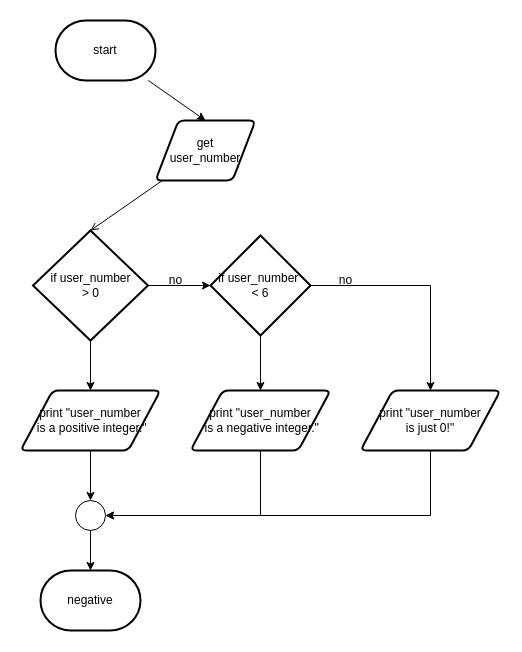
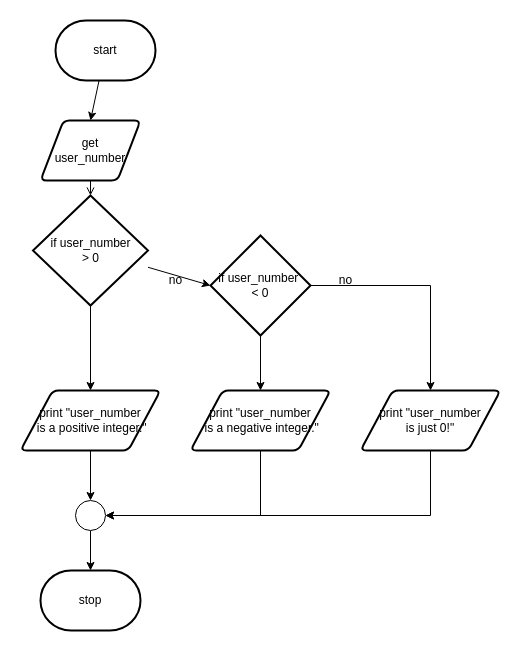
  <mxCell id="0" />
  <mxCell id="1" parent="0" />
  <mxCell id="2" style="edgeStyle=none;html=1;entryX=0.5;entryY=0;entryDx=0;entryDy=0;" parent="1" source="3" target="5" edge="1"><mxGeometry relative="1" as="geometry" /></mxCell>
  <mxCell id="3" value="start" style="strokeWidth=2;html=1;shape=mxgraph.flowchart.terminator;whiteSpace=wrap;" parent="1" vertex="1"><mxGeometry x="55" y="20" width="100" height="60" as="geometry" /></mxCell>
  <mxCell id="4" style="edgeStyle=none;html=1;entryX=0.5;entryY=0;entryDx=0;entryDy=0;entryPerimeter=0;endArrow=open;" edge="1" parent="1" source="5" target="9"><mxGeometry relative="1" as="geometry" /></mxCell>
- <mxCell id="5" value="get &lt;br&gt;user_number" style="shape=parallelogram;html=1;strokeWidth=2;perimeter=parallelogramPerimeter;whiteSpace=wrap;rounded=1;arcSize=12;size=0.23;" parent="1" vertex="1"><mxGeometry x="155" y="120" width="100" height="60" as="geometry" /></mxCell>
+ <mxCell id="5" value="get &lt;br&gt;user_number" style="shape=parallelogram;html=1;strokeWidth=2;perimeter=parallelogramPerimeter;whiteSpace=wrap;rounded=1;arcSize=12;size=0.23;" parent="1" vertex="1"><mxGeometry x="40" y="120" width="100" height="60" as="geometry" /></mxCell>
  <mxCell id="6" style="edgeStyle=orthogonalEdgeStyle;html=1;entryX=0;entryY=0.5;entryDx=0;entryDy=0;entryPerimeter=0;strokeColor=none;rounded=0;" parent="1" edge="1"><mxGeometry relative="1" as="geometry"><mxPoint x="215" y="460" as="targetPoint" /><mxPoint x="143.9" y="515" as="sourcePoint" /></mxGeometry></mxCell>
  <mxCell id="7" style="edgeStyle=none;html=1;" edge="1" parent="1" source="9"><mxGeometry relative="1" as="geometry"><mxPoint x="210" y="285" as="targetPoint" /></mxGeometry></mxCell>
  <mxCell id="8" style="edgeStyle=none;html=1;entryX=0.5;entryY=0;entryDx=0;entryDy=0;" edge="1" parent="1" source="9" target="16"><mxGeometry relative="1" as="geometry" /></mxCell>
- <mxCell id="9" value="if user_number &lt;br&gt;&amp;gt; 0" style="strokeWidth=2;html=1;shape=mxgraph.flowchart.decision;whiteSpace=wrap;" parent="1" vertex="1"><mxGeometry x="32.5" y="230" width="115" height="110" as="geometry" /></mxCell>
+ <mxCell id="9" value="if user_number &lt;br&gt;&amp;gt; 0" style="strokeWidth=2;html=1;shape=mxgraph.flowchart.decision;whiteSpace=wrap;" parent="1" vertex="1"><mxGeometry x="32.5" y="195" width="115" height="110" as="geometry" /></mxCell>
  <mxCell id="10" style="edgeStyle=none;html=1;" edge="1" parent="1" source="12" target="18"><mxGeometry relative="1" as="geometry" /></mxCell>
  <mxCell id="11" style="edgeStyle=orthogonalEdgeStyle;html=1;entryX=0.5;entryY=0;entryDx=0;entryDy=0;rounded=0;" edge="1" parent="1" source="12" target="20"><mxGeometry relative="1" as="geometry" /></mxCell>
- <mxCell id="12" value="if user_number&amp;nbsp;&lt;br&gt;&amp;lt; 6" style="strokeWidth=2;html=1;shape=mxgraph.flowchart.decision;whiteSpace=wrap;" vertex="1" parent="1"><mxGeometry x="210" y="235" width="100" height="100" as="geometry" /></mxCell>
+ <mxCell id="12" value="if user_number&amp;nbsp;&lt;br&gt;&amp;lt; 0" style="strokeWidth=2;html=1;shape=mxgraph.flowchart.decision;whiteSpace=wrap;" vertex="1" parent="1"><mxGeometry x="210" y="235" width="100" height="100" as="geometry" /></mxCell>
  <mxCell id="13" value="no" style="text;html=1;align=center;verticalAlign=middle;resizable=0;points=[];autosize=1;strokeColor=none;fillColor=none;" vertex="1" parent="1"><mxGeometry x="160" y="270" width="30" height="20" as="geometry" /></mxCell>
  <mxCell id="14" value="no" style="text;html=1;align=center;verticalAlign=middle;resizable=0;points=[];autosize=1;strokeColor=none;fillColor=none;" vertex="1" parent="1"><mxGeometry x="330" y="270" width="30" height="20" as="geometry" /></mxCell>
  <mxCell id="15" style="edgeStyle=orthogonalEdgeStyle;rounded=0;html=1;entryX=0.5;entryY=0;entryDx=0;entryDy=0;entryPerimeter=0;" edge="1" parent="1" source="16" target="22"><mxGeometry relative="1" as="geometry" /></mxCell>
  <mxCell id="16" value="print &quot;user_number&lt;br&gt;&amp;nbsp;is a positive integer.&quot;" style="shape=parallelogram;html=1;strokeWidth=2;perimeter=parallelogramPerimeter;whiteSpace=wrap;rounded=1;arcSize=12;size=0.23;" vertex="1" parent="1"><mxGeometry x="20" y="390" width="140" height="60" as="geometry" /></mxCell>
  <mxCell id="17" style="edgeStyle=orthogonalEdgeStyle;rounded=0;html=1;entryX=1;entryY=0.5;entryDx=0;entryDy=0;entryPerimeter=0;exitX=0.5;exitY=1;exitDx=0;exitDy=0;" edge="1" parent="1" source="18" target="22"><mxGeometry relative="1" as="geometry" /></mxCell>
  <mxCell id="18" value="print &quot;user_number&lt;br&gt;&amp;nbsp;is a negative integer.&quot;" style="shape=parallelogram;html=1;strokeWidth=2;perimeter=parallelogramPerimeter;whiteSpace=wrap;rounded=1;arcSize=12;size=0.23;" vertex="1" parent="1"><mxGeometry x="190" y="390" width="140" height="60" as="geometry" /></mxCell>
  <mxCell id="19" style="edgeStyle=orthogonalEdgeStyle;rounded=0;html=1;entryX=1;entryY=0.5;entryDx=0;entryDy=0;entryPerimeter=0;exitX=0.5;exitY=1;exitDx=0;exitDy=0;" edge="1" parent="1" source="20" target="22"><mxGeometry relative="1" as="geometry" /></mxCell>
  <mxCell id="20" value="print &quot;user_number &lt;br&gt;is just 0!&quot;" style="shape=parallelogram;html=1;strokeWidth=2;perimeter=parallelogramPerimeter;whiteSpace=wrap;rounded=1;arcSize=12;size=0.23;" vertex="1" parent="1"><mxGeometry x="360" y="390" width="140" height="60" as="geometry" /></mxCell>
  <mxCell id="21" style="edgeStyle=orthogonalEdgeStyle;rounded=0;html=1;" edge="1" parent="1" source="22" target="23"><mxGeometry relative="1" as="geometry" /></mxCell>
  <mxCell id="22" value="" style="verticalLabelPosition=bottom;verticalAlign=top;html=1;shape=mxgraph.flowchart.on-page_reference;" vertex="1" parent="1"><mxGeometry x="75" y="500" width="30" height="30" as="geometry" /></mxCell>
- <mxCell id="23" value="negative" style="strokeWidth=2;html=1;shape=mxgraph.flowchart.terminator;whiteSpace=wrap;" vertex="1" parent="1"><mxGeometry x="40" y="570" width="100" height="60" as="geometry" /></mxCell>
+ <mxCell id="23" value="stop" style="strokeWidth=2;html=1;shape=mxgraph.flowchart.terminator;whiteSpace=wrap;" vertex="1" parent="1"><mxGeometry x="40" y="570" width="100" height="60" as="geometry" /></mxCell>
